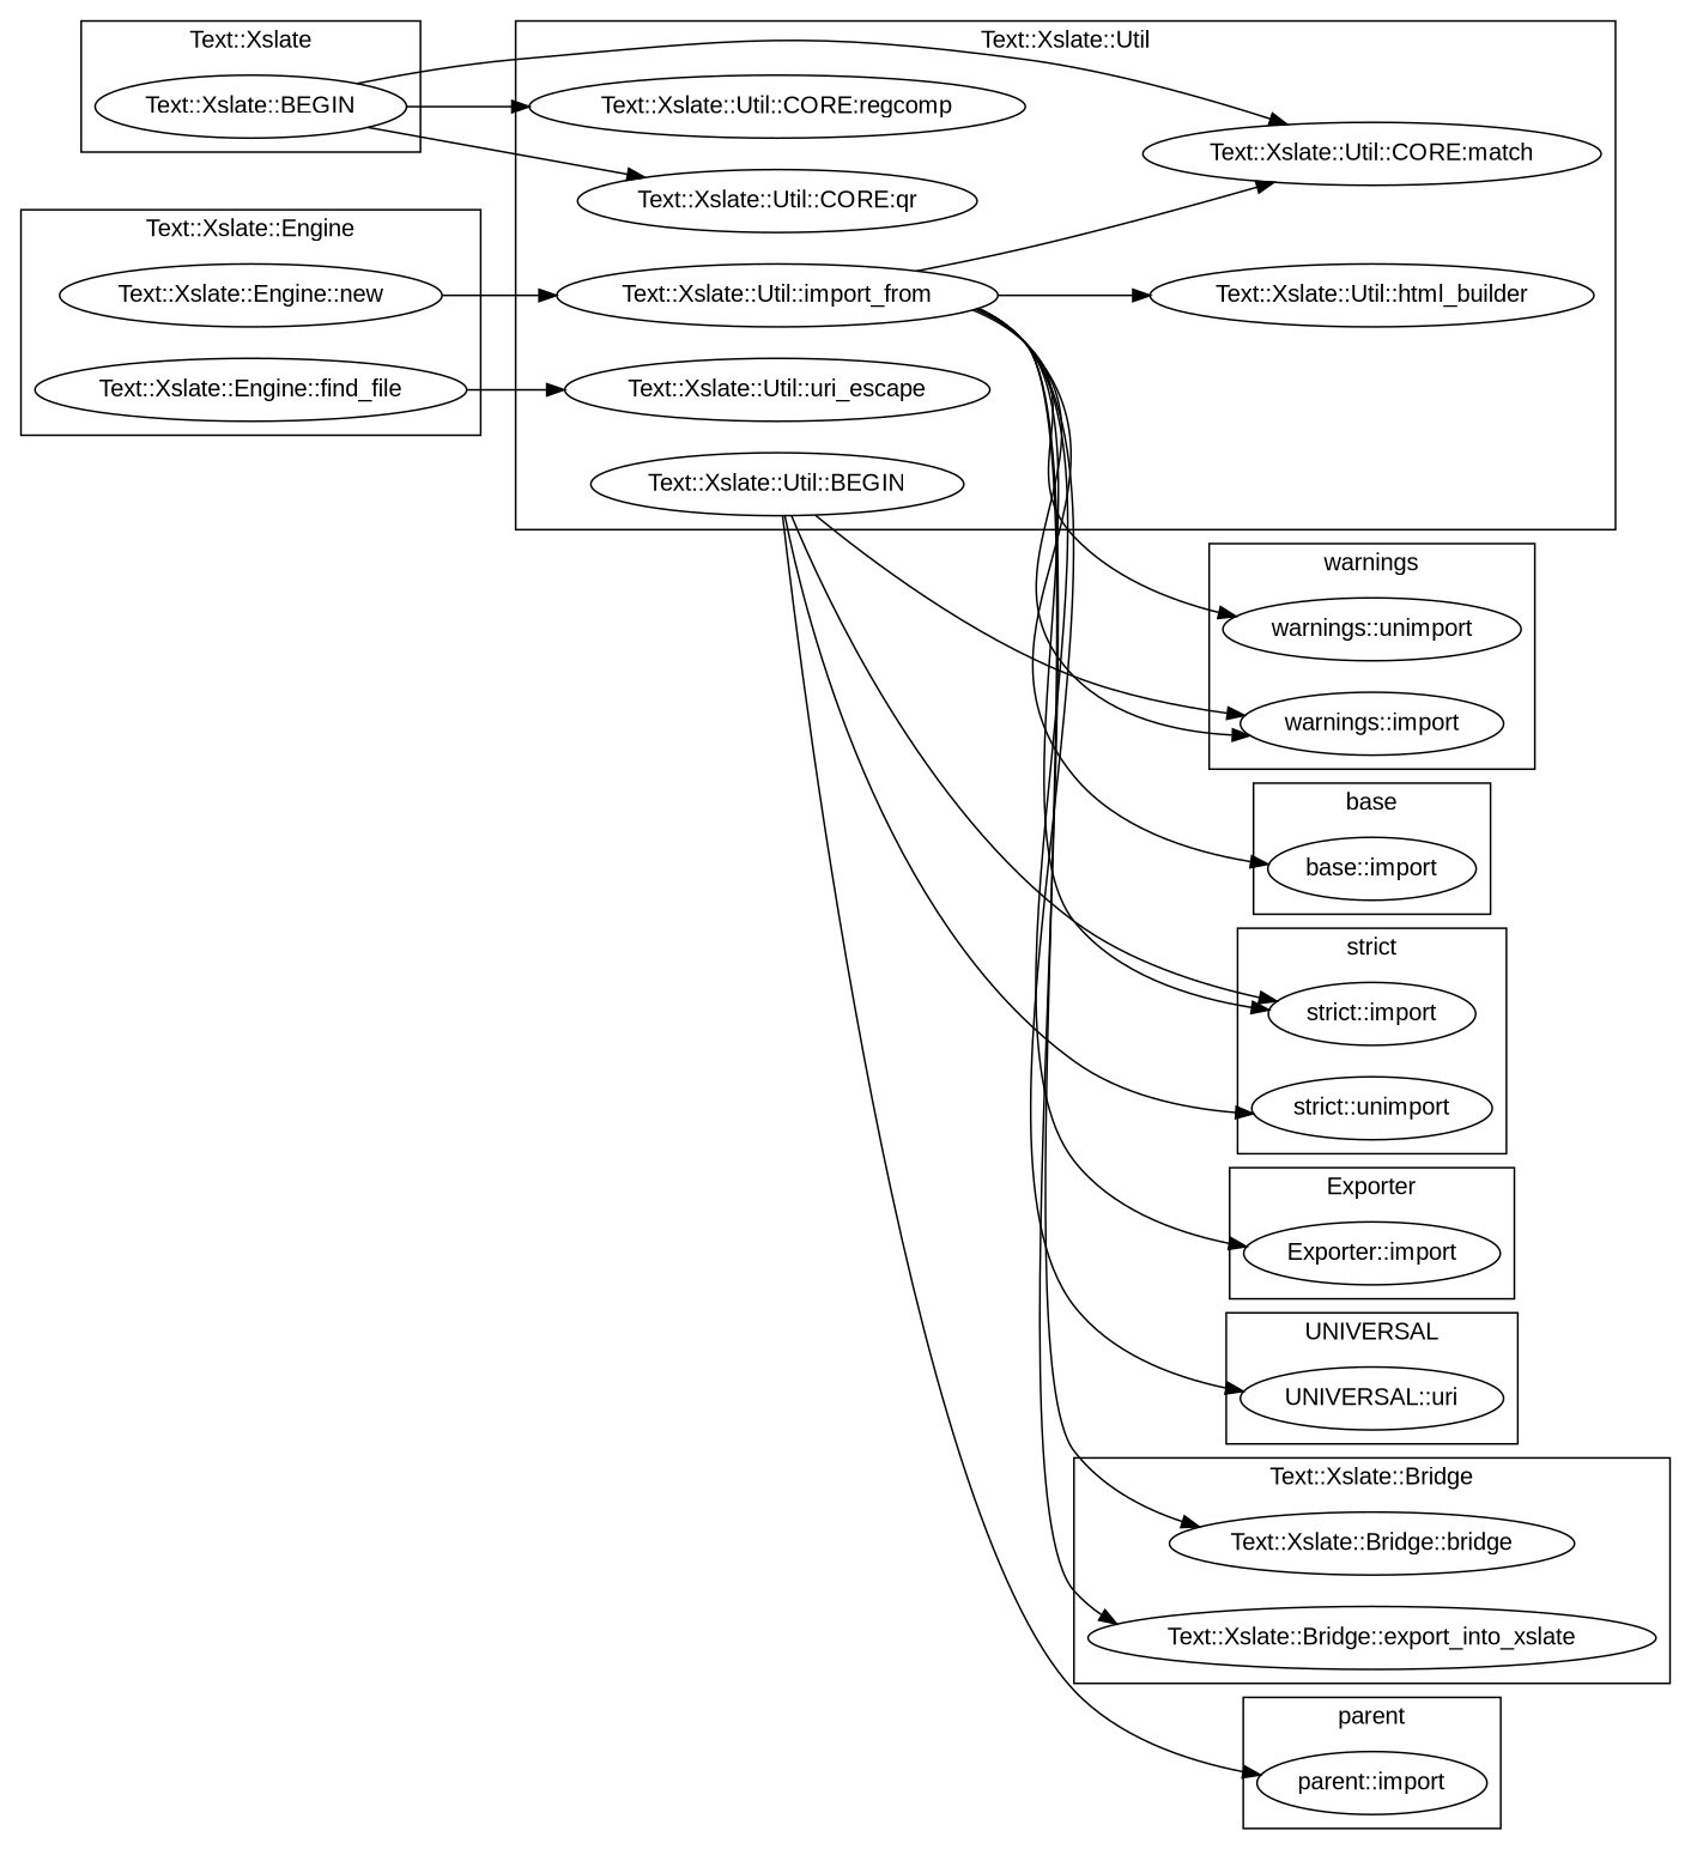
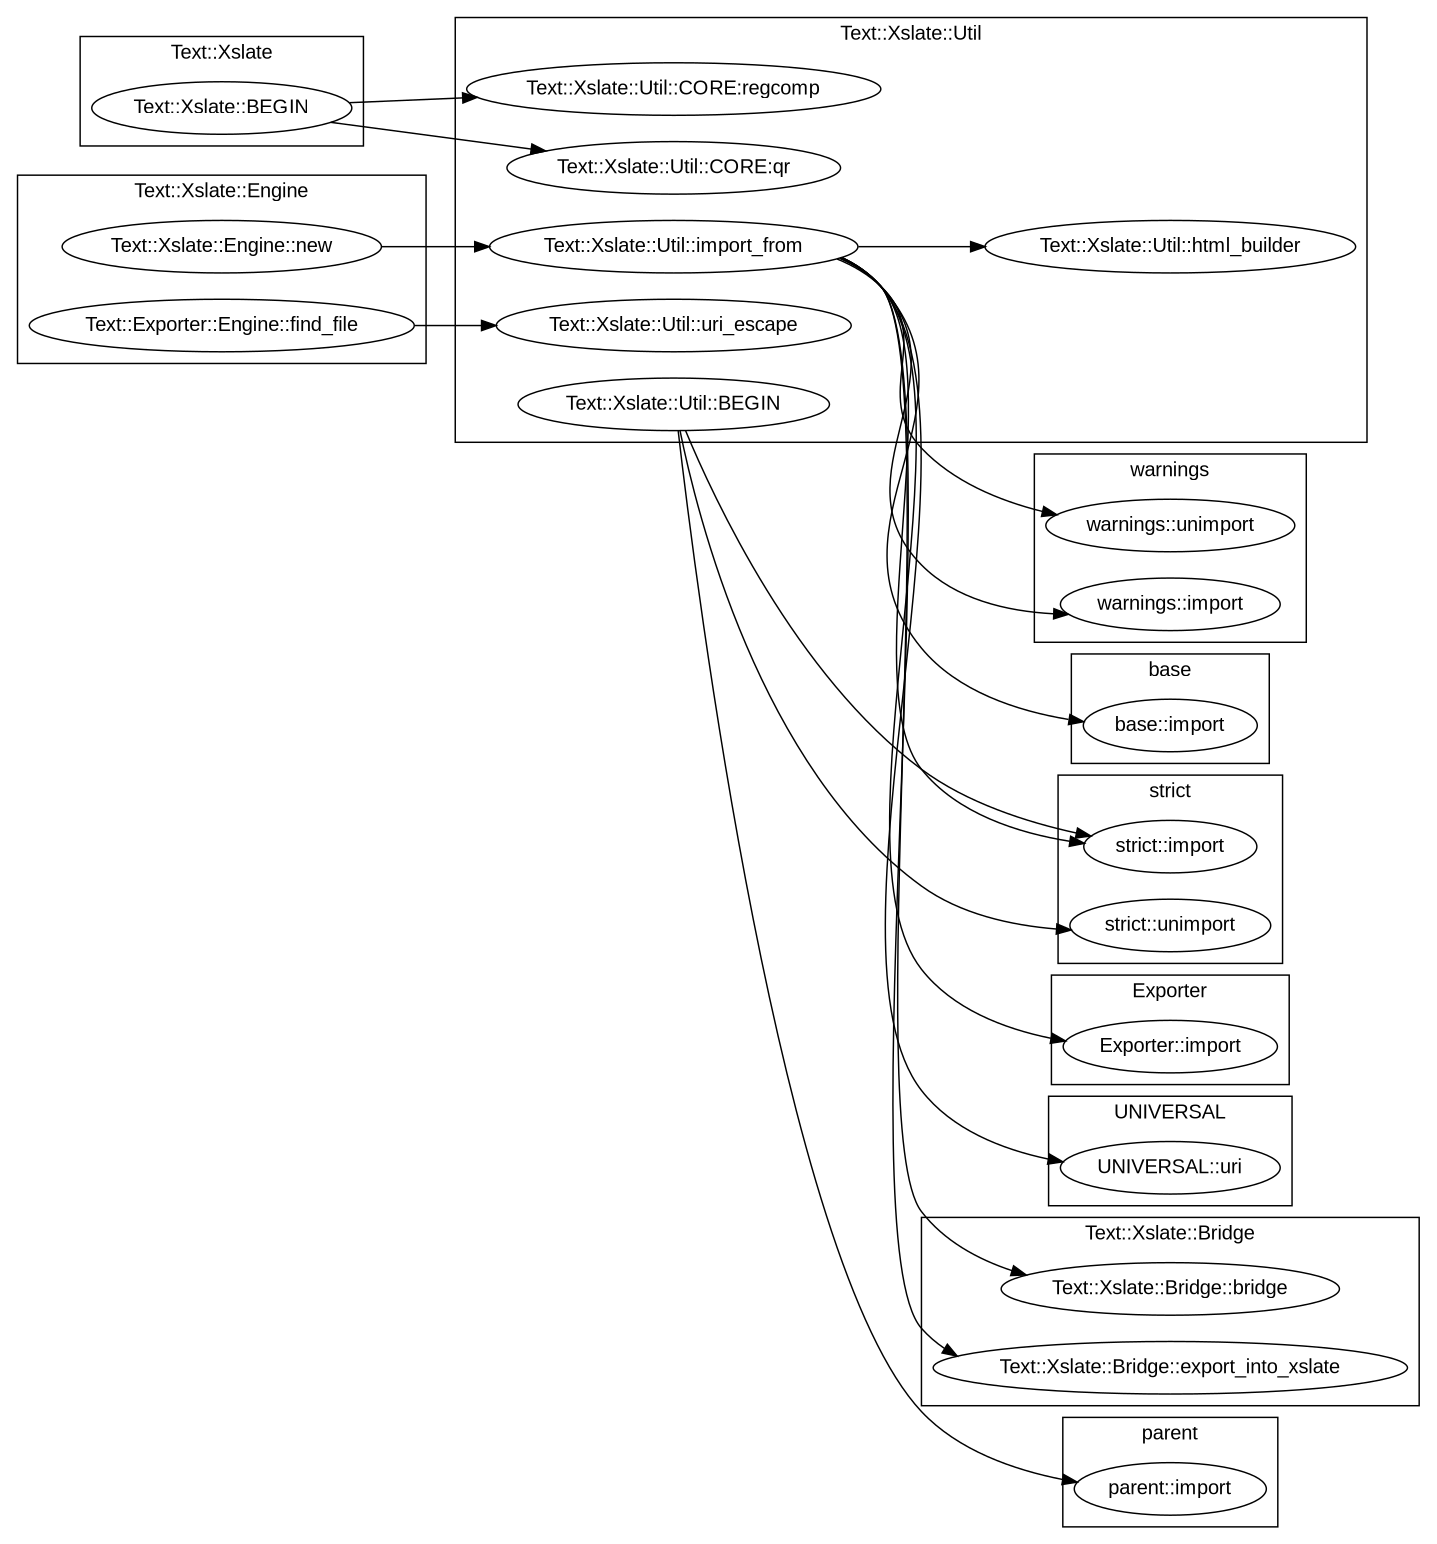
  digraph {
    fontname="Liberation Sans"
    rankdir=LR
    node [fontname="Liberation Sans"]
    edge [fontname="Liberation Sans"]
    "warnings::unimport"
    "warnings::import"
    "base::import"
    "strict::import"
    "strict::unimport"
    "Exporter::import"
    "Text::Xslate::BEGIN"
    "Text::Xslate::Util::html_builder"
    "Text::Xslate::Util::CORE:qr"
    "Text::Xslate::Util::import_from"
    "Text::Xslate::Util::BEGIN"
    "Text::Xslate::Util::CORE:regcomp"
-   "Text::Xslate::Util::CORE:match"
    "Text::Xslate::Util::uri_escape"
    "parent::import"
    n16 [label="UNIVERSAL::uri"]
-   "Text::Xslate::Engine::find_file"
+   "Text::Xslate::Engine::find_file" [label="Text::Exporter::Engine::find_file"]
    "Text::Xslate::Engine::new"
    "Text::Xslate::Bridge::bridge"
    "Text::Xslate::Bridge::export_into_xslate"
    subgraph cluster_1 {
      label=warnings
      "warnings::unimport"
      "warnings::import"
    }
    subgraph cluster_2 {
      label=base
      "base::import"
    }
    subgraph cluster_3 {
      label="strict"
      "strict::import"
      "strict::unimport"
    }
    subgraph cluster_4 {
      label=Exporter
      "Exporter::import"
    }
    subgraph cluster_5 {
      label="Text::Xslate"
      "Text::Xslate::BEGIN"
    }
    subgraph cluster_6 {
      label="Text::Xslate::Util"
      "Text::Xslate::Util::html_builder"
      "Text::Xslate::Util::CORE:qr"
      "Text::Xslate::Util::import_from"
      "Text::Xslate::Util::BEGIN"
      "Text::Xslate::Util::CORE:regcomp"
-     "Text::Xslate::Util::CORE:match"
      "Text::Xslate::Util::uri_escape"
    }
    subgraph cluster_7 {
      label=parent
      "parent::import"
    }
    subgraph cluster_8 {
      label=UNIVERSAL
      n16
    }
    subgraph cluster_9 {
      label="Text::Xslate::Engine"
      "Text::Xslate::Engine::find_file"
      "Text::Xslate::Engine::new"
    }
    subgraph cluster_10 {
      label="Text::Xslate::Bridge"
      "Text::Xslate::Bridge::bridge"
      "Text::Xslate::Bridge::export_into_xslate"
    }
    "Text::Xslate::BEGIN" -> "Text::Xslate::Util::CORE:qr"
    "Text::Xslate::BEGIN" -> "Text::Xslate::Util::CORE:regcomp"
-   "Text::Xslate::BEGIN" -> "Text::Xslate::Util::CORE:match"
    "Text::Xslate::Util::import_from" -> "warnings::unimport"
    "Text::Xslate::Util::import_from" -> "warnings::import"
    "Text::Xslate::Util::import_from" -> "base::import"
    "Text::Xslate::Util::import_from" -> "strict::import"
    "Text::Xslate::Util::import_from" -> "Exporter::import"
    "Text::Xslate::Util::import_from" -> "Text::Xslate::Util::html_builder"
-   "Text::Xslate::Util::import_from" -> "Text::Xslate::Util::CORE:match"
    "Text::Xslate::Util::import_from" -> n16
    "Text::Xslate::Util::import_from" -> "Text::Xslate::Bridge::bridge"
    "Text::Xslate::Util::import_from" -> "Text::Xslate::Bridge::export_into_xslate"
-   "Text::Xslate::Util::BEGIN" -> "warnings::import"
    "Text::Xslate::Util::BEGIN" -> "strict::import"
    "Text::Xslate::Util::BEGIN" -> "strict::unimport"
    "Text::Xslate::Util::BEGIN" -> "parent::import"
    "Text::Xslate::Engine::find_file" -> "Text::Xslate::Util::uri_escape"
    "Text::Xslate::Engine::new" -> "Text::Xslate::Util::import_from"
  }
